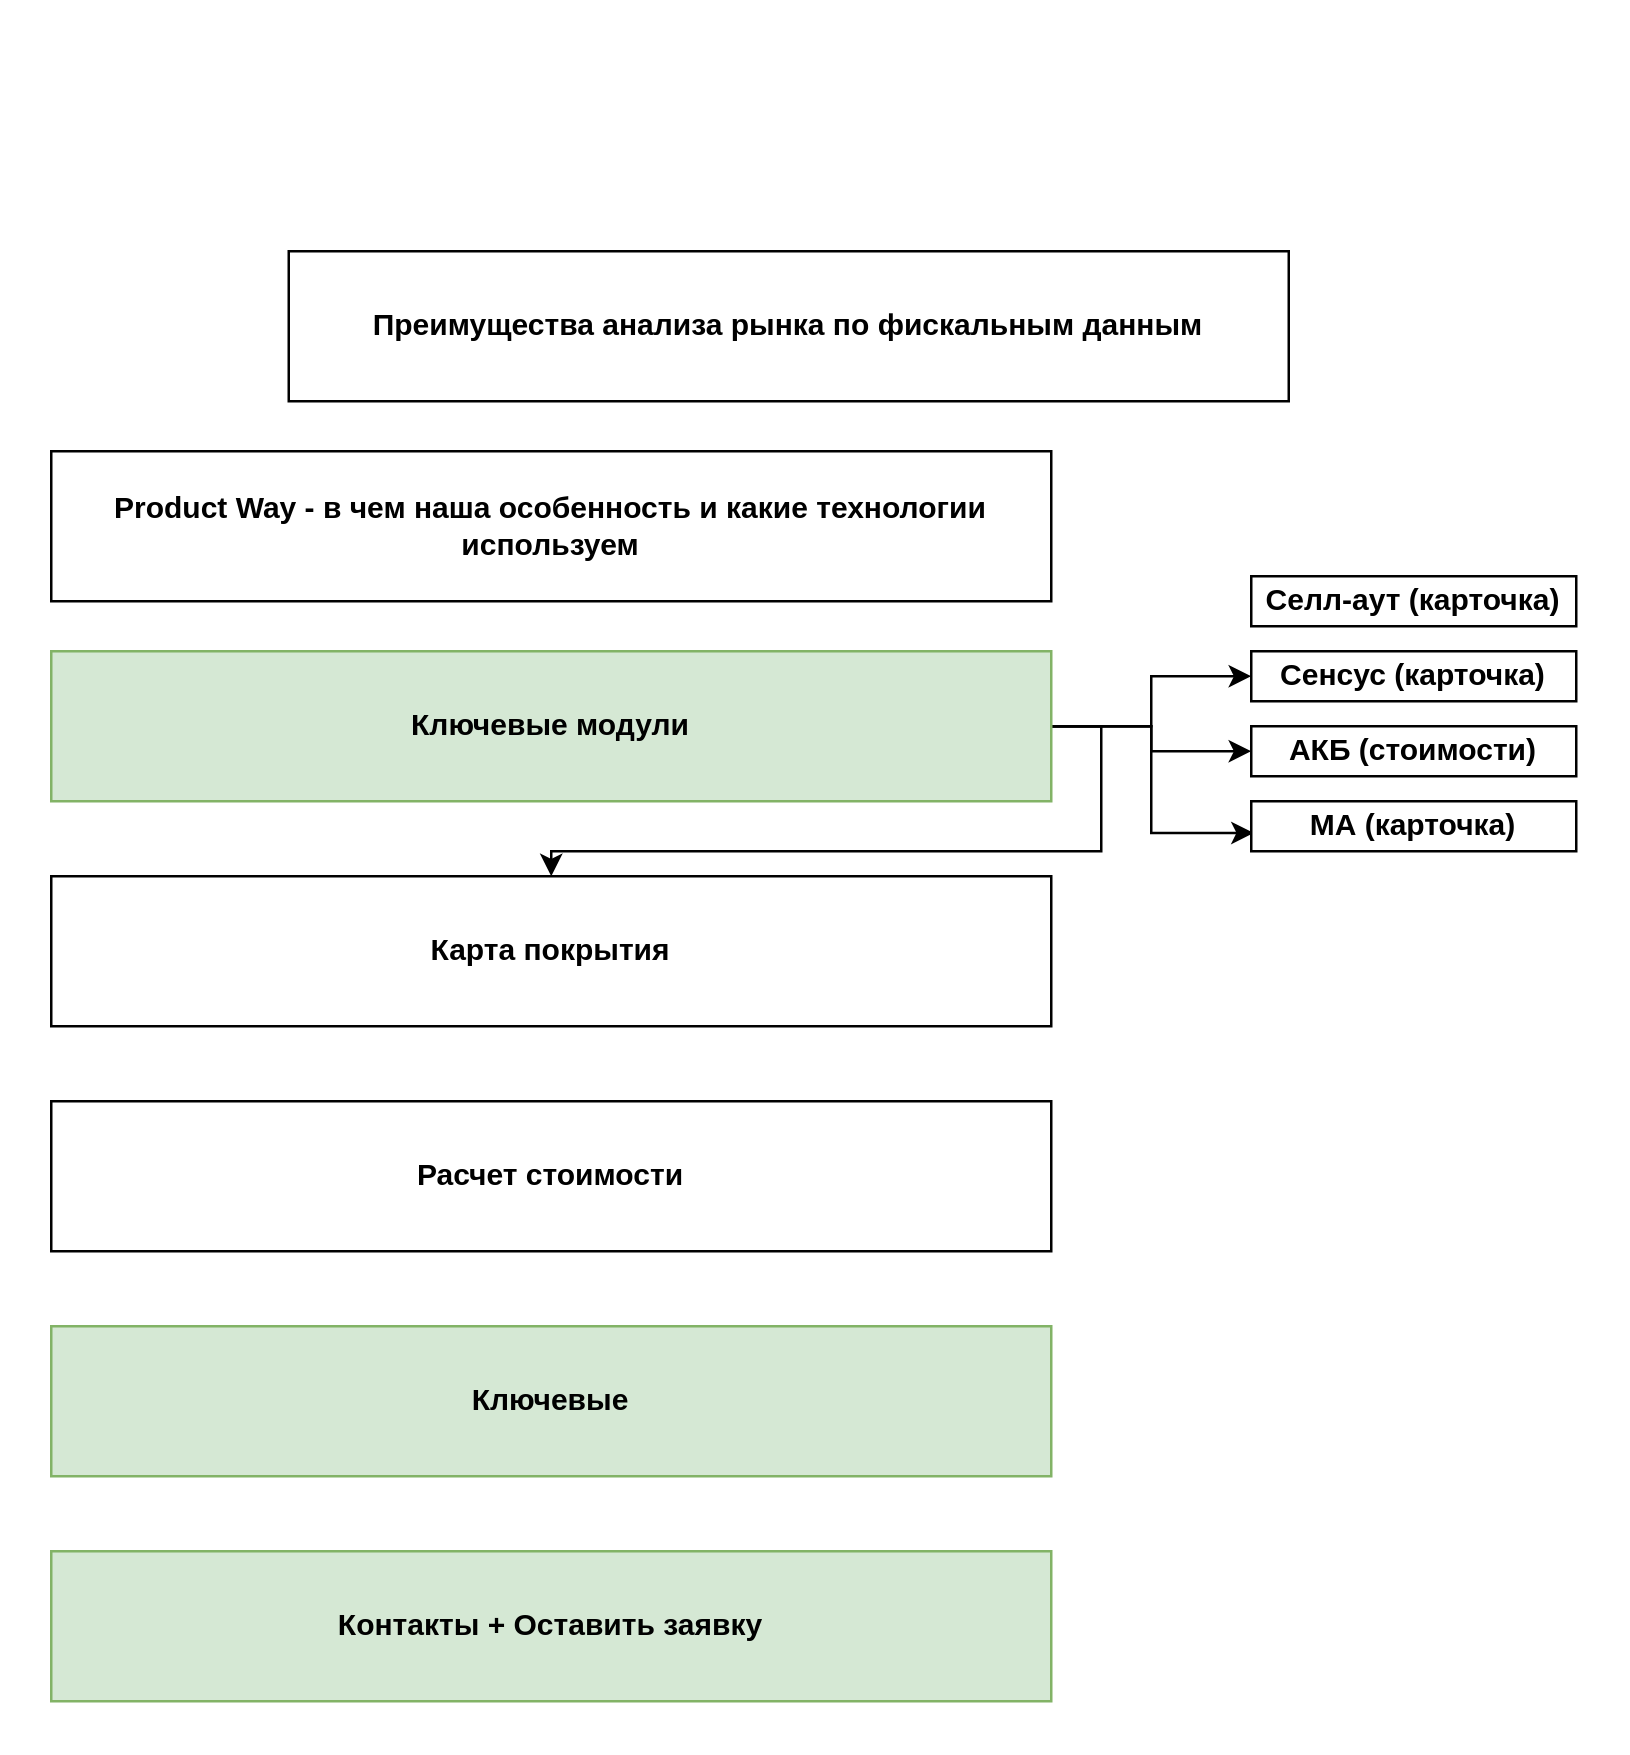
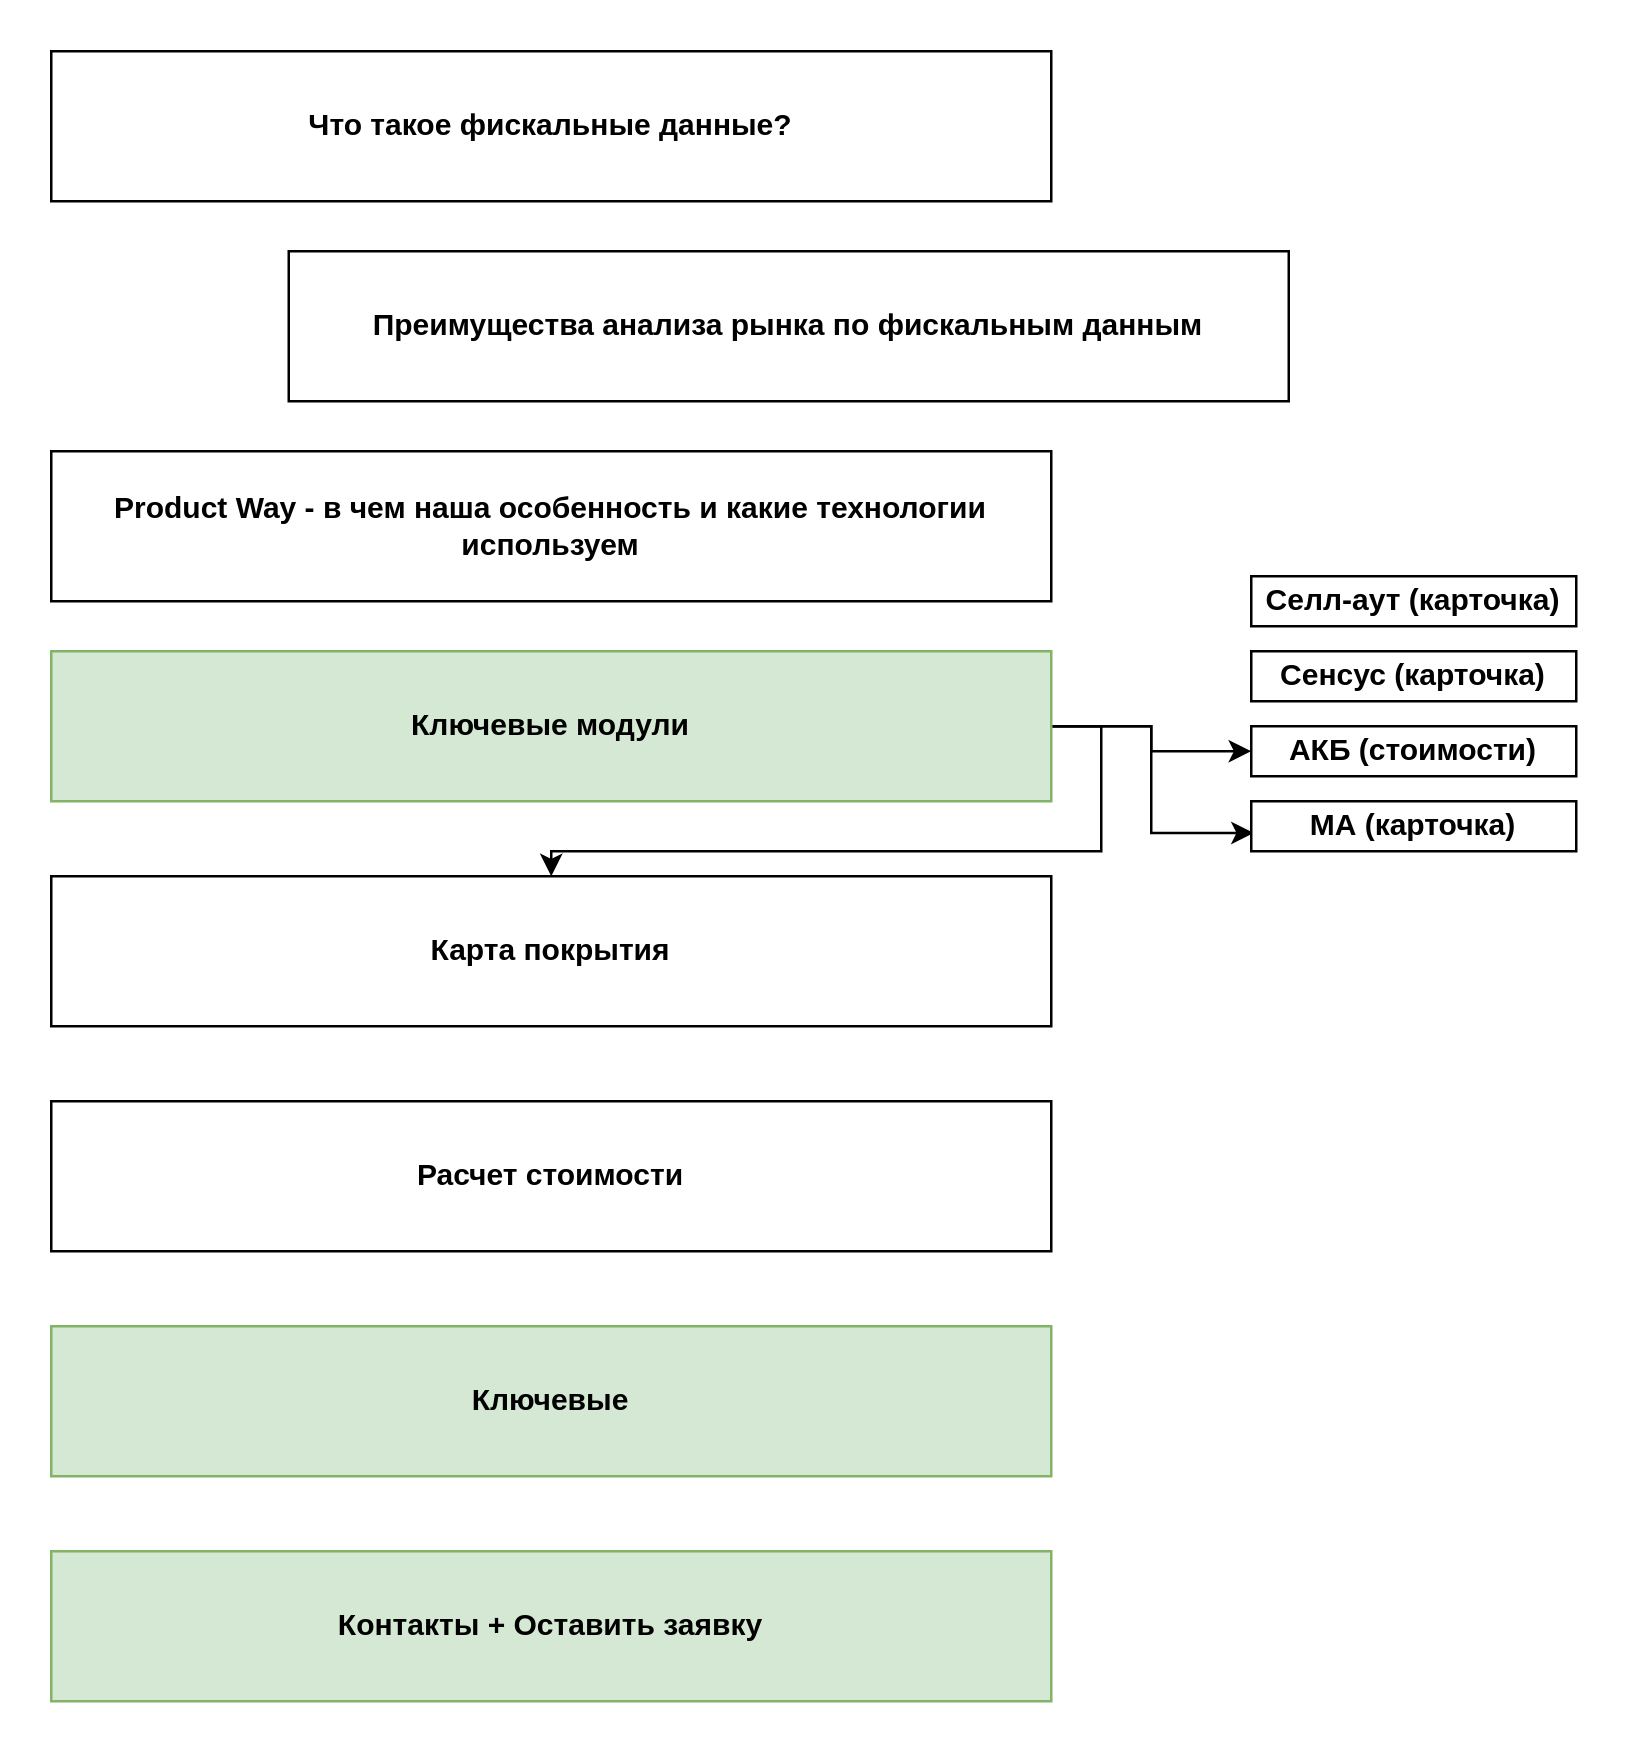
  <mxCell id="0" />
  <mxCell id="1" parent="0" />
+ <mxCell id="2" value="&lt;b&gt;Что такое фискальные данные?&lt;br&gt;&lt;/b&gt;" style="rounded=0;whiteSpace=wrap;html=1;" vertex="1" parent="1"><mxGeometry x="20" y="20" width="400" height="60" as="geometry" /></mxCell>
  <mxCell id="3" value="Преимущества анализа рынка по фискальным данным" style="rounded=0;whiteSpace=wrap;html=1;fontStyle=1" vertex="1" parent="1"><mxGeometry x="115" y="100" width="400" height="60" as="geometry" /></mxCell>
  <mxCell id="4" value="Product Way - в чем наша особенность и какие технологии используем" style="rounded=0;whiteSpace=wrap;html=1;fontStyle=1" vertex="1" parent="1"><mxGeometry x="20" y="180" width="400" height="60" as="geometry" /></mxCell>
  <mxCell id="5" style="edgeStyle=orthogonalEdgeStyle;rounded=0;orthogonalLoop=1;jettySize=auto;html=1;exitX=1;exitY=0.5;exitDx=0;exitDy=0;" edge="1" parent="1" source="9" target="10"><mxGeometry relative="1" as="geometry" /></mxCell>
- <mxCell id="6" style="edgeStyle=orthogonalEdgeStyle;rounded=0;orthogonalLoop=1;jettySize=auto;html=1;exitX=1;exitY=0.5;exitDx=0;exitDy=0;entryX=0;entryY=0.5;entryDx=0;entryDy=0;" edge="1" parent="1" source="9" target="14"><mxGeometry relative="1" as="geometry" /></mxCell>
  <mxCell id="7" style="edgeStyle=orthogonalEdgeStyle;rounded=0;orthogonalLoop=1;jettySize=auto;html=1;exitX=1;exitY=0.5;exitDx=0;exitDy=0;entryX=0;entryY=0.5;entryDx=0;entryDy=0;" edge="1" parent="1" source="9" target="15"><mxGeometry relative="1" as="geometry" /></mxCell>
  <mxCell id="8" style="edgeStyle=orthogonalEdgeStyle;rounded=0;orthogonalLoop=1;jettySize=auto;html=1;exitX=1;exitY=0.5;exitDx=0;exitDy=0;entryX=0.008;entryY=0.633;entryDx=0;entryDy=0;entryPerimeter=0;" edge="1" parent="1" source="9" target="17"><mxGeometry relative="1" as="geometry" /></mxCell>
  <mxCell id="9" value="Ключевые модули" style="rounded=0;whiteSpace=wrap;html=1;fontStyle=1;fillColor=#d5e8d4;strokeColor=#82b366;" vertex="1" parent="1"><mxGeometry x="20" y="260" width="400" height="60" as="geometry" /></mxCell>
  <mxCell id="10" value="Карта покрытия" style="rounded=0;whiteSpace=wrap;html=1;fontStyle=1" vertex="1" parent="1"><mxGeometry x="20" y="350" width="400" height="60" as="geometry" /></mxCell>
  <mxCell id="11" value="Расчет стоимости" style="rounded=0;whiteSpace=wrap;html=1;fontStyle=1" vertex="1" parent="1"><mxGeometry x="20" y="440" width="400" height="60" as="geometry" /></mxCell>
  <mxCell id="12" value="Ключевые" style="rounded=0;whiteSpace=wrap;html=1;fontStyle=1;fillColor=#d5e8d4;strokeColor=#82b366;" vertex="1" parent="1"><mxGeometry x="20" y="530" width="400" height="60" as="geometry" /></mxCell>
  <mxCell id="13" value="Контакты + Оставить заявку" style="rounded=0;whiteSpace=wrap;html=1;fontStyle=1;fillColor=#d5e8d4;strokeColor=#82b366;" vertex="1" parent="1"><mxGeometry x="20" y="620" width="400" height="60" as="geometry" /></mxCell>
  <mxCell id="14" value="Сенсус (карточка)" style="rounded=0;whiteSpace=wrap;html=1;fontStyle=1" vertex="1" parent="1"><mxGeometry x="500" y="260" width="130" height="20" as="geometry" /></mxCell>
  <mxCell id="15" value="АКБ (стоимости)" style="rounded=0;whiteSpace=wrap;html=1;fontStyle=1" vertex="1" parent="1"><mxGeometry x="500" y="290" width="130" height="20" as="geometry" /></mxCell>
  <mxCell id="16" value="Селл-аут (карточка)" style="rounded=0;whiteSpace=wrap;html=1;fontStyle=1" vertex="1" parent="1"><mxGeometry x="500" y="230" width="130" height="20" as="geometry" /></mxCell>
  <mxCell id="17" value="МА (карточка)" style="rounded=0;whiteSpace=wrap;html=1;fontStyle=1" vertex="1" parent="1"><mxGeometry x="500" y="320" width="130" height="20" as="geometry" /></mxCell>
